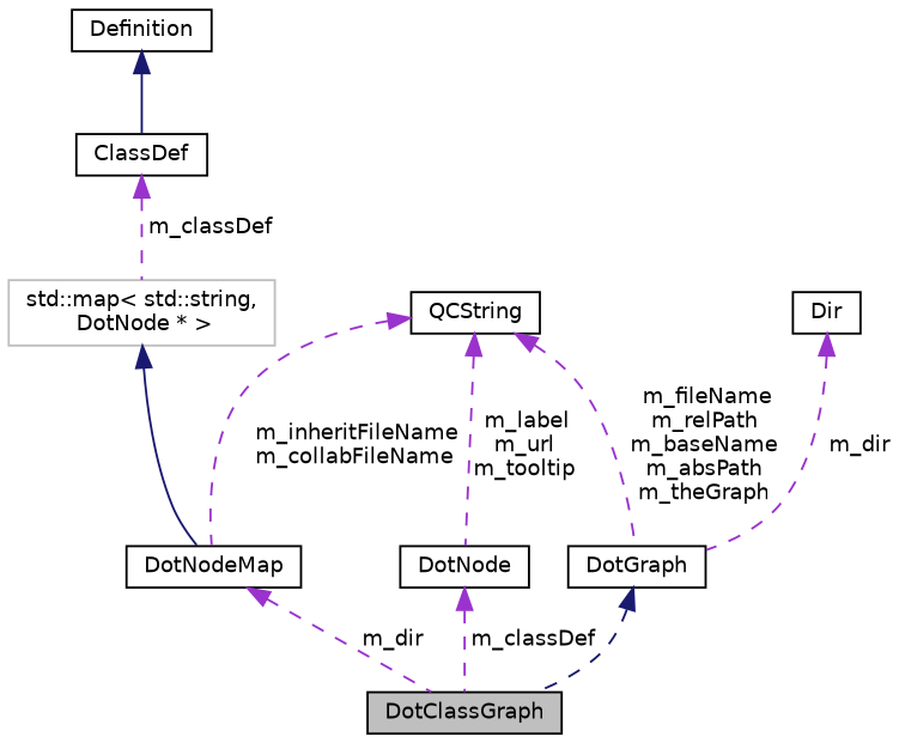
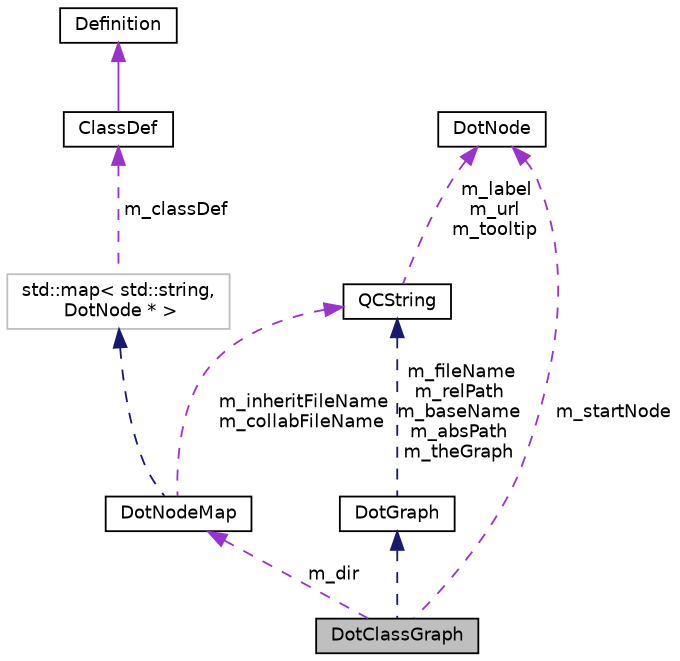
  digraph {
    node [color=black fillcolor=white fontname=Helvetica fontsize=10 shape=record style=filled]
    edge [color=darkorchid3 dir=back fontname=Helvetica fontsize=10 labelfontname=Helvetica labelfontsize=10 style=dashed]
    n1 [fillcolor=grey75 fontcolor=black height=0.2 label=DotClassGraph width=0.4]
    n2 [height=0.2 label=DotGraph width=0.4]
    n3 [height=0.2 label=QCString width=0.4]
    n4 [height=0.2 label=DotNode width=0.4]
    n5 [height=0.2 label=DotNodeMap width=0.4]
-   n6 [height=0.2 label=Dir width=0.4]
    n7 [height=0.2 label=ClassDef width=0.4]
    n8 [color=grey75 height=0.2 label="std::map\< std::string,\l DotNode * \>" width=0.4]
    n9 [height=0.2 label=Definition width=0.4]
    n2 -> n1 [color=midnightblue]
-   n3 -> n2 [label=" m_fileName\nm_relPath\nm_baseName\nm_absPath\nm_theGraph"]
-   n3 -> n4 [label=" m_label\nm_url\nm_tooltip"]
+   n3 -> n2 [color=midnightblue label=" m_fileName\nm_relPath\nm_baseName\nm_absPath\nm_theGraph"]
+   n4 -> n3 [label=" m_label\nm_url\nm_tooltip"]
    n3 -> n5 [label=" m_inheritFileName\nm_collabFileName"]
-   n4 -> n1 [label=" m_classDef"]
+   n4 -> n1 [label=" m_startNode"]
    n5 -> n1 [label=" m_dir"]
-   n6 -> n2 [label=" m_dir"]
    n7 -> n8 [label=" m_classDef"]
-   n8 -> n5 [color=midnightblue style=solid]
-   n9 -> n7 [color=midnightblue style=solid]
+   n8 -> n5 [color=midnightblue]
+   n9 -> n7 [style=solid]
  }
